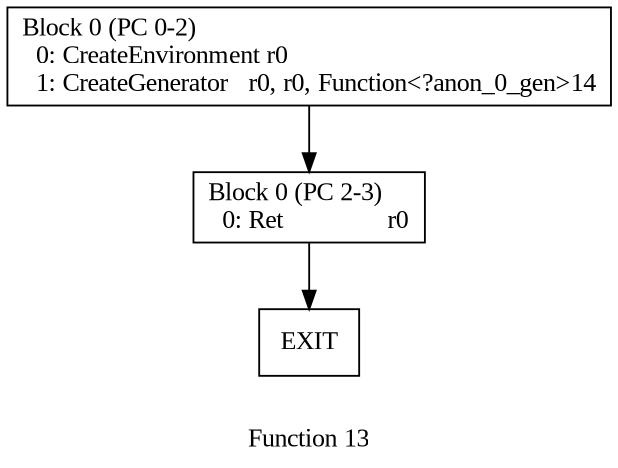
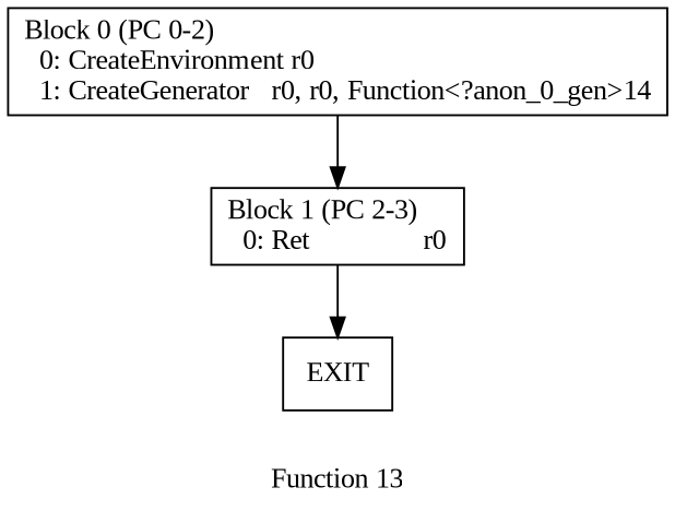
  digraph {
    color=lightgrey
    label="Function 13"
    rankdir=TB
    style=filled
    fontname="Liberation Serif"
    node [fontname="Liberation Serif" shape=box]
    edge [fontname="Liberation Serif"]
    n1 [label="Block 0 (PC 0-2)\l  0: CreateEnvironment r0\l  1: CreateGenerator   r0, r0, Function<?anon_0_gen>14\l"]
-   n2 [label="Block 0 (PC 2-3)\l  0: Ret               r0\l"]
+   n2 [label="Block 1 (PC 2-3)\l  0: Ret               r0\l"]
    n3 [label=EXIT]
    n1 -> n2
    n2 -> n3
  }
